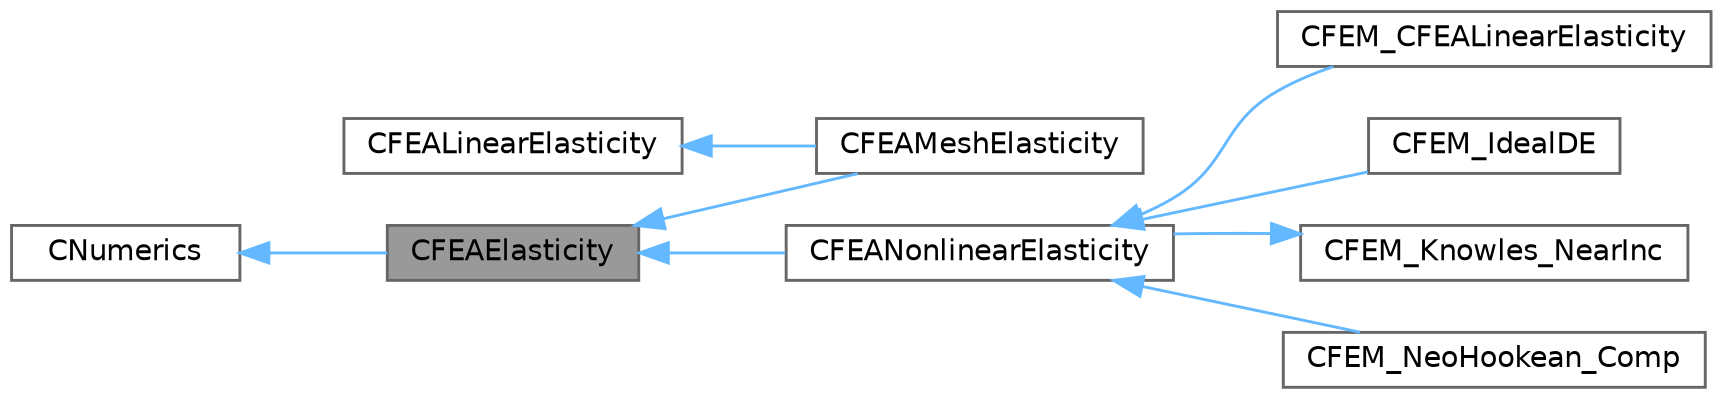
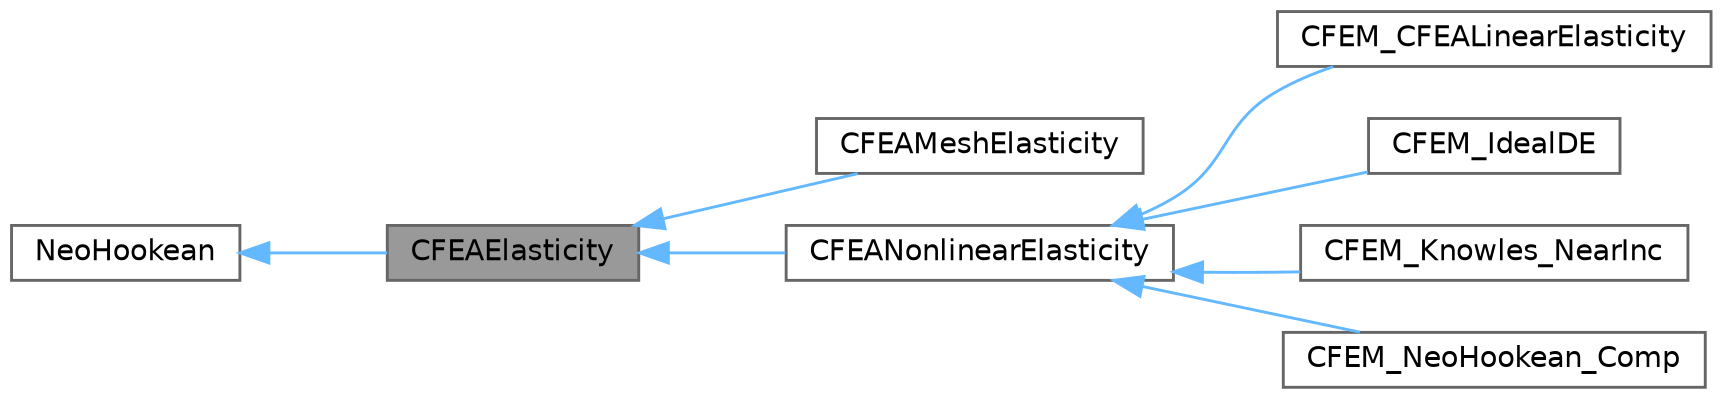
  digraph {
    rankdir=LR
    node [color=gray40 fillcolor=white fontname=Helvetica fontsize=10 shape=box style=filled]
    edge [color=steelblue1 dir=back fontname=Helvetica fontsize=10 labelfontname=Helvetica labelfontsize=10 style=solid]
    n1 [fillcolor=grey60 fontcolor=black height=0.2 label=CFEAElasticity width=0.4]
    n2 [height=0.2 label=CFEANonlinearElasticity width=0.4]
    n3 [height=0.2 label=CFEAMeshElasticity width=0.4]
-   n4 [height=0.2 label=CFEALinearElasticity width=0.4]
    n5 [height=0.2 label=CFEM_CFEALinearElasticity width=0.4]
    n6 [height=0.2 label=CFEM_IdealDE width=0.4]
    n7 [height=0.2 label=CFEM_Knowles_NearInc width=0.4]
    n8 [height=0.2 label=CFEM_NeoHookean_Comp width=0.4]
-   n9 [height=0.2 label=CNumerics width=0.4]
+   n9 [height=0.2 label=NeoHookean width=0.4]
    n1 -> n2
    n1 -> n3
    n2 -> n5
    n2 -> n6
-   n7 -> n2
+   n2 -> n7
    n2 -> n8
-   n4 -> n3
    n9 -> n1
  }
